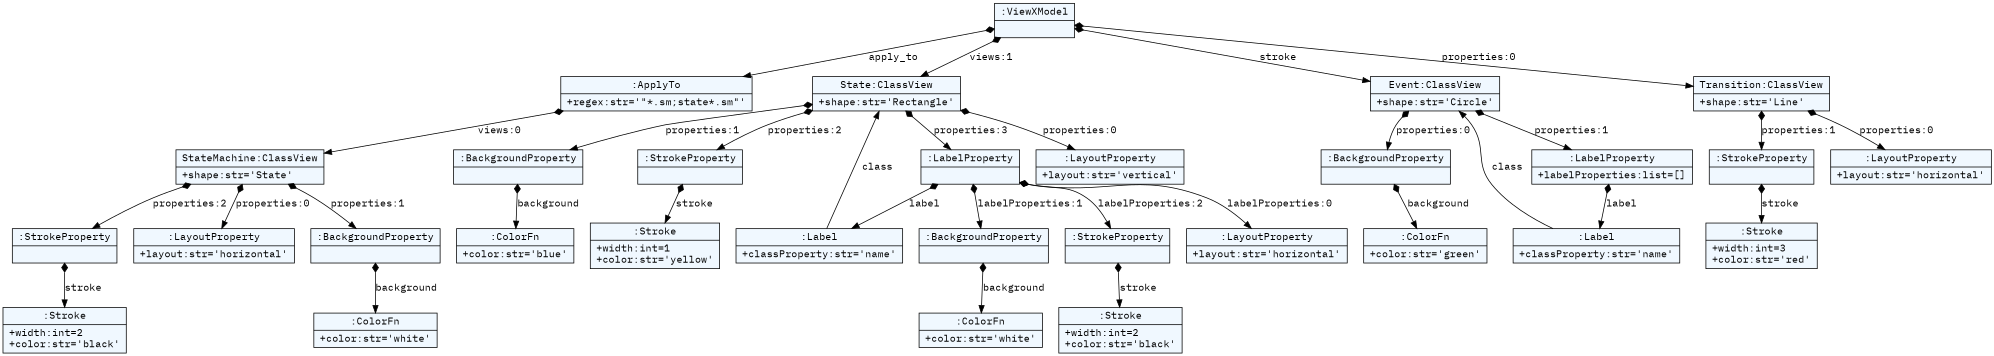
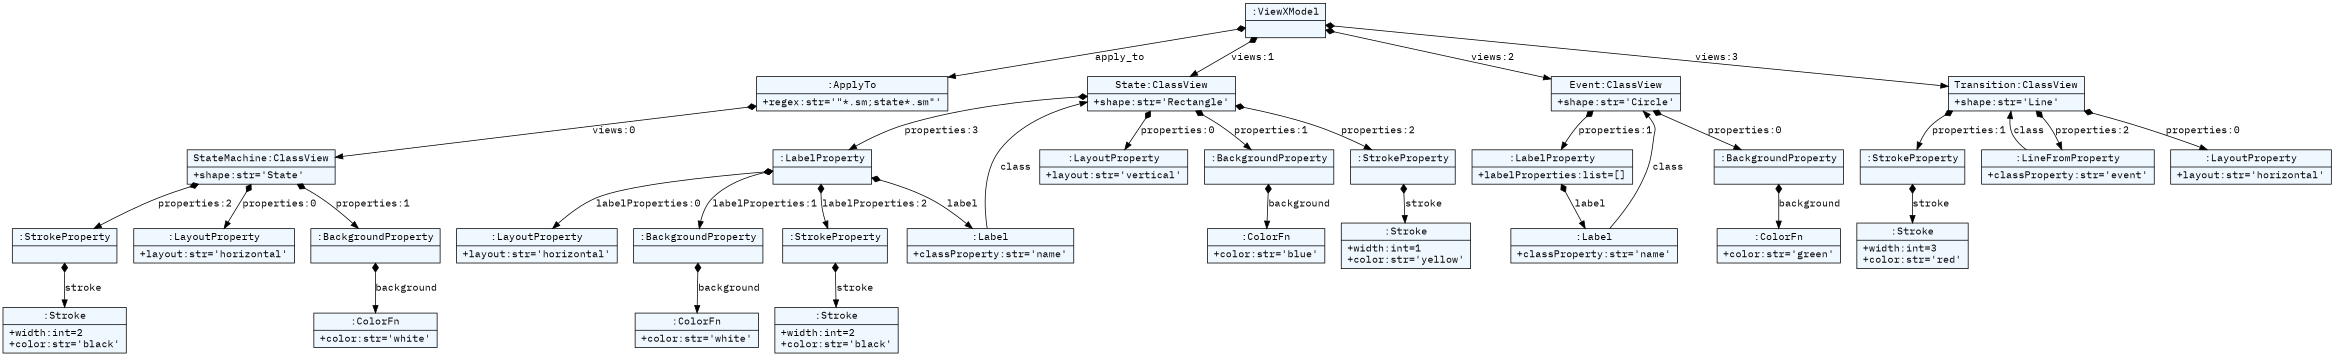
  digraph {
    fontname="IBM Plex Mono"
    fontsize=8
    nodesep=0.3
    node [fillcolor=aliceblue fontname="IBM Plex Mono" shape=record style=filled]
    edge [arrowtail=diamond dir=both fontname="IBM Plex Mono"]
    n1 [label="{:ViewXModel|}"]
    n2 [label="{:ApplyTo|+regex:str='\"*.sm;state*.sm\"'\l}"]
    n3 [label="{State:ClassView|+shape:str='Rectangle'\l}"]
    n4 [label="{Event:ClassView|+shape:str='Circle'\l}"]
    n5 [label="{Transition:ClassView|+shape:str='Line'\l}"]
    n6 [label="{StateMachine:ClassView|+shape:str='State'\l}"]
    n7 [label="{:LayoutProperty|+layout:str='horizontal'\l}"]
    n8 [label="{:BackgroundProperty|}"]
    n9 [label="{:StrokeProperty|}"]
    n10 [label="{:LayoutProperty|+layout:str='vertical'\l}"]
    n11 [label="{:BackgroundProperty|}"]
    n12 [label="{:StrokeProperty|}"]
    n13 [label="{:LabelProperty|}"]
    n14 [label="{:BackgroundProperty|}"]
    n15 [label="{:LabelProperty|+labelProperties:list=[]\l}"]
    n16 [label="{:LayoutProperty|+layout:str='horizontal'\l}"]
    n17 [label="{:StrokeProperty|}"]
+   n18 [label="{:LineFromProperty|+classProperty:str='event'\l}"]
    n19 [label="{:ColorFn|+color:str='white'\l}"]
    n20 [label="{:Stroke|+width:int=2\l+color:str='black'\l}"]
    n21 [label="{:ColorFn|+color:str='blue'\l}"]
    n22 [label="{:Stroke|+width:int=1\l+color:str='yellow'\l}"]
    n23 [label="{:Label|+classProperty:str='name'\l}"]
    n24 [label="{:LayoutProperty|+layout:str='horizontal'\l}"]
    n25 [label="{:BackgroundProperty|}"]
    n26 [label="{:StrokeProperty|}"]
    n27 [label="{:ColorFn|+color:str='white'\l}"]
    n28 [label="{:Stroke|+width:int=2\l+color:str='black'\l}"]
    n29 [label="{:ColorFn|+color:str='green'\l}"]
    n30 [label="{:Label|+classProperty:str='name'\l}"]
    n31 [label="{:Stroke|+width:int=3\l+color:str='red'\l}"]
    n1 -> n2 [label=apply_to]
    n1 -> n3 [label="views:1"]
-   n1 -> n4 [label=stroke]
-   n1 -> n5 [label="properties:0"]
+   n1 -> n4 [label="views:2"]
+   n1 -> n5 [label="views:3"]
    n2 -> n6 [label="views:0"]
    n3 -> n10 [label="properties:0"]
    n3 -> n11 [label="properties:1"]
    n3 -> n12 [label="properties:2"]
    n3 -> n13 [label="properties:3"]
    n4 -> n14 [label="properties:0"]
    n4 -> n15 [label="properties:1"]
    n5 -> n16 [label="properties:0"]
    n5 -> n17 [label="properties:1"]
+   n5 -> n18 [label="properties:2"]
    n6 -> n7 [label="properties:0"]
    n6 -> n8 [label="properties:1"]
    n6 -> n9 [label="properties:2"]
    n8 -> n19 [label=background]
    n9 -> n20 [label=stroke]
    n11 -> n21 [label=background]
    n12 -> n22 [label=stroke]
    n13 -> n23 [label=label]
    n13 -> n24 [label="labelProperties:0"]
    n13 -> n25 [label="labelProperties:1"]
    n13 -> n26 [label="labelProperties:2"]
    n14 -> n29 [label=background]
    n15 -> n30 [label=label]
    n17 -> n31 [label=stroke]
+   n18 -> n5 [arrowtail=empty dir=black label=class]
    n23 -> n3 [arrowtail=empty dir=black label=class]
    n25 -> n27 [label=background]
    n26 -> n28 [label=stroke]
    n30 -> n4 [arrowtail=empty dir=black label=class]
  }
